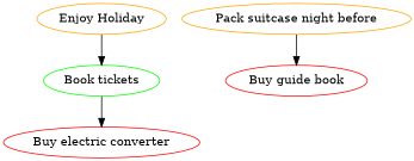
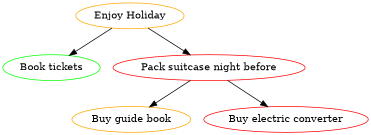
  digraph {
    node [color=orange]
    n1 [label="Enjoy Holiday"]
    n2 [color=green label="Book tickets"]
-   n3 [label="Pack suitcase night before"]
-   n4 [color=red label="Buy guide book"]
+   n3 [color=red label="Pack suitcase night before"]
+   n4 [label="Buy guide book"]
    n5 [color=red label="Buy electric converter"]
    n1 -> n2
+   n1 -> n3
    n3 -> n4
-   n2 -> n5
+   n3 -> n5
  }
